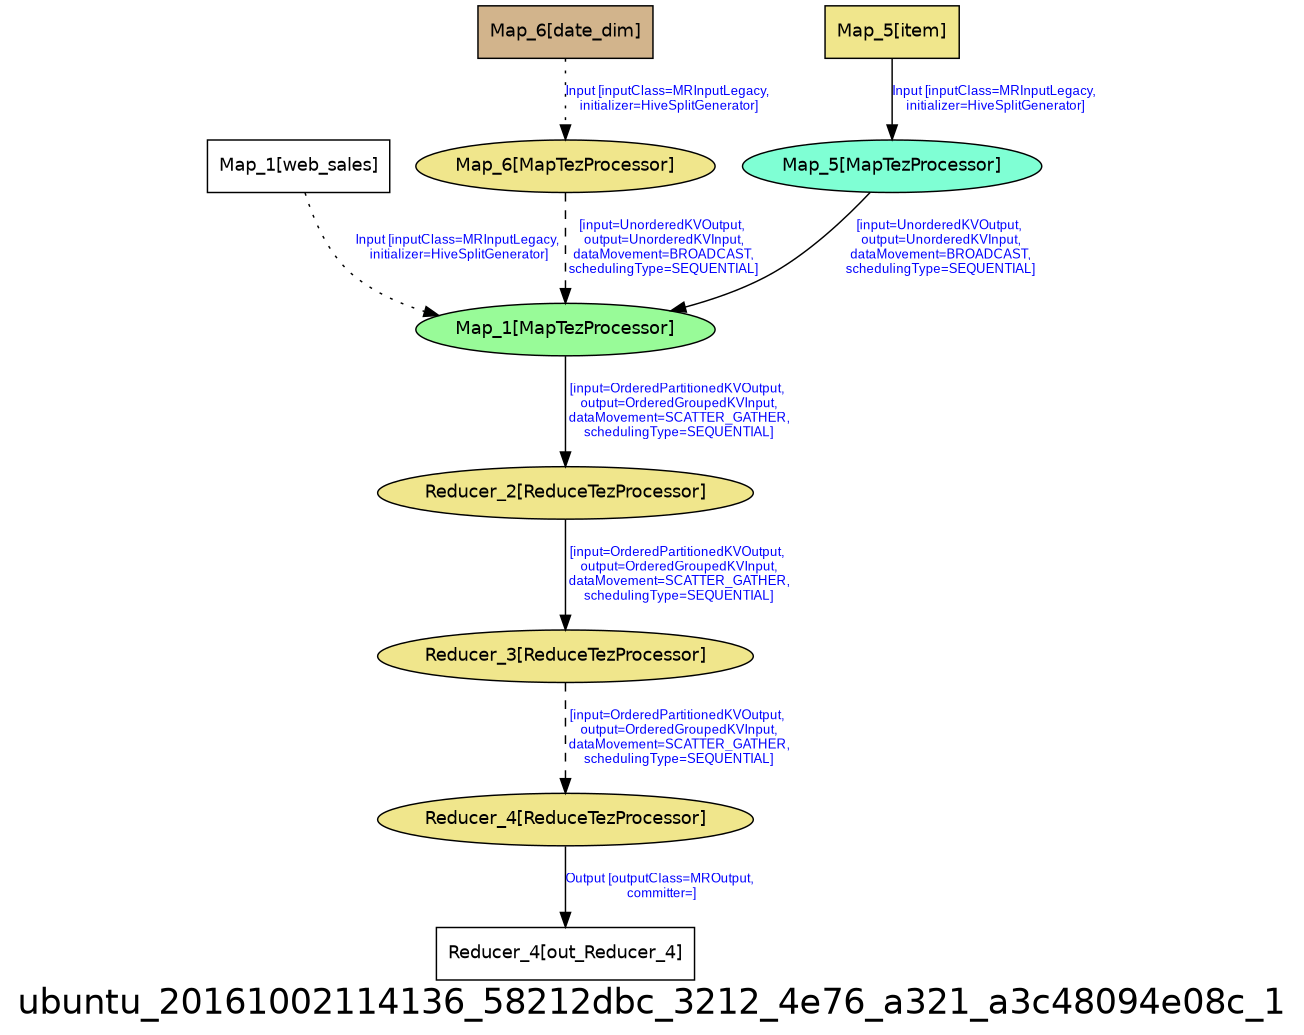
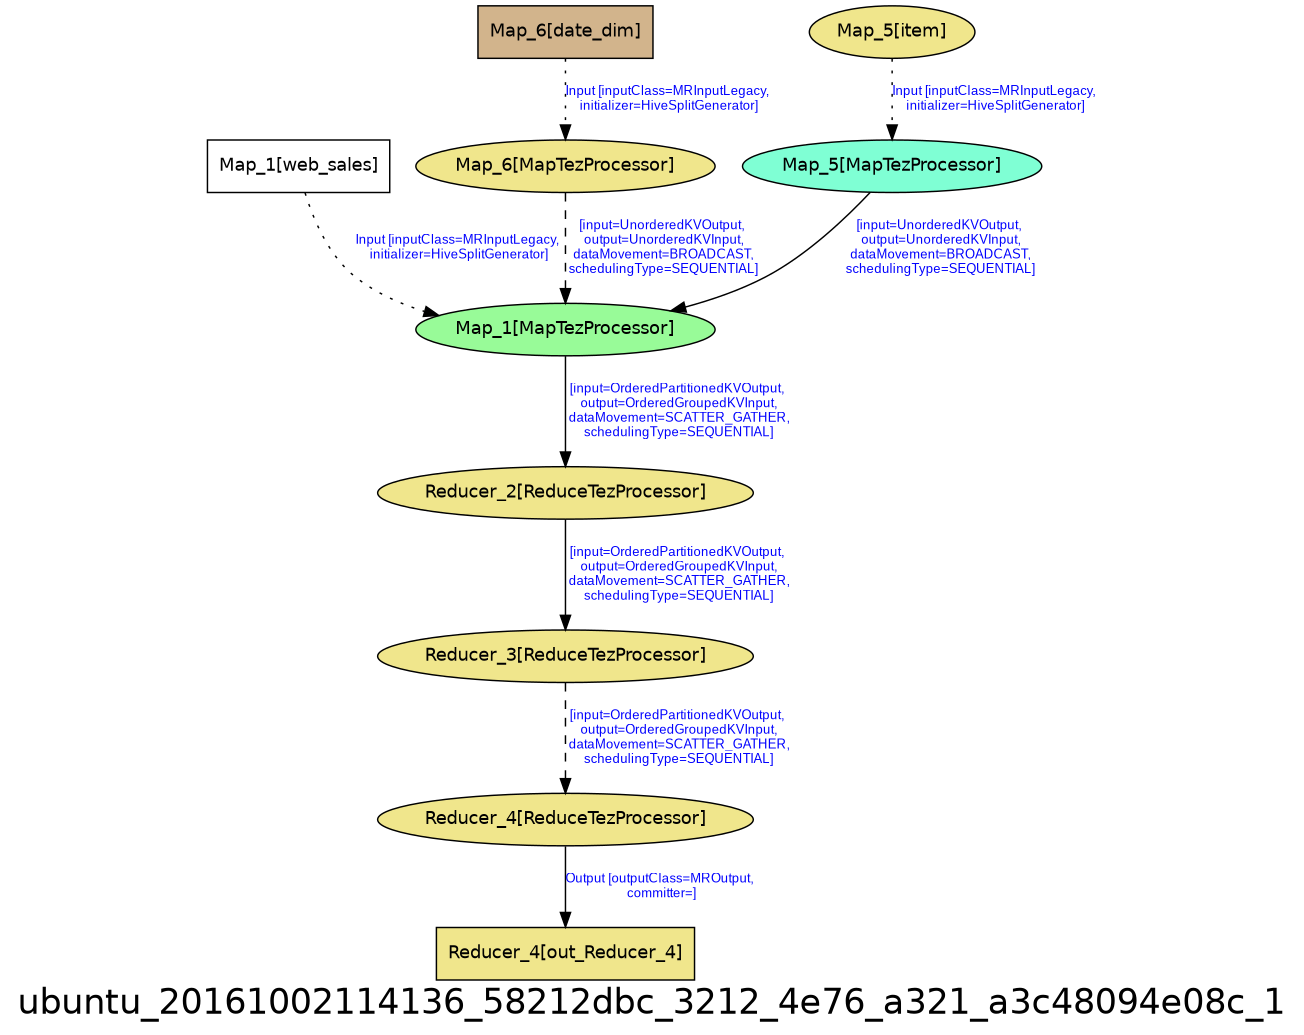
  digraph {
    fontname=Helvetica
    fontsize=24
    label=ubuntu_20161002114136_58212dbc_3212_4e76_a321_a3c48094e08c_1
    node [fillcolor=khaki fontname=Helvetica fontsize=12 style=filled]
    edge [fontcolor=blue fontname=Arial fontsize=9 style=solid]
    n1 [label="Reducer_3[ReduceTezProcessor]"]
    n2 [label="Reducer_4[ReduceTezProcessor]"]
-   n3 [fillcolor=white label="Reducer_4[out_Reducer_4]" shape=box]
+   n3 [label="Reducer_4[out_Reducer_4]" shape=box]
    n4 [fillcolor=palegreen label="Map_1[MapTezProcessor]"]
    n5 [label="Reducer_2[ReduceTezProcessor]"]
    n6 [fillcolor=white label="Map_1[web_sales]" shape=box]
    n7 [label="Map_6[MapTezProcessor]"]
-   n8 [label="Map_5[item]" shape=box]
+   n8 [label="Map_5[item]" shape=ellipse]
    n9 [fillcolor=aquamarine label="Map_5[MapTezProcessor]"]
    n10 [fillcolor=tan label="Map_6[date_dim]" shape=box]
    n1 -> n2 [label="[input=OrderedPartitionedKVOutput,\n output=OrderedGroupedKVInput,\n dataMovement=SCATTER_GATHER,\n schedulingType=SEQUENTIAL]" style=dashed]
    n2 -> n3 [label="Output [outputClass=MROutput,\n committer=]"]
    n4 -> n5 [label="[input=OrderedPartitionedKVOutput,\n output=OrderedGroupedKVInput,\n dataMovement=SCATTER_GATHER,\n schedulingType=SEQUENTIAL]"]
    n5 -> n1 [label="[input=OrderedPartitionedKVOutput,\n output=OrderedGroupedKVInput,\n dataMovement=SCATTER_GATHER,\n schedulingType=SEQUENTIAL]"]
    n6 -> n4 [label="Input [inputClass=MRInputLegacy,\n initializer=HiveSplitGenerator]" style=dotted]
    n7 -> n4 [label="[input=UnorderedKVOutput,\n output=UnorderedKVInput,\n dataMovement=BROADCAST,\n schedulingType=SEQUENTIAL]" style=dashed]
-   n8 -> n9 [label="Input [inputClass=MRInputLegacy,\n initializer=HiveSplitGenerator]"]
+   n8 -> n9 [label="Input [inputClass=MRInputLegacy,\n initializer=HiveSplitGenerator]" style=dotted]
    n9 -> n4 [label="[input=UnorderedKVOutput,\n output=UnorderedKVInput,\n dataMovement=BROADCAST,\n schedulingType=SEQUENTIAL]"]
    n10 -> n7 [label="Input [inputClass=MRInputLegacy,\n initializer=HiveSplitGenerator]" style=dotted]
  }
